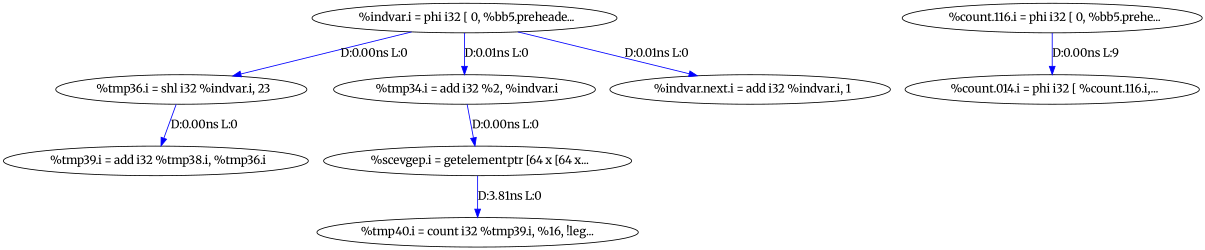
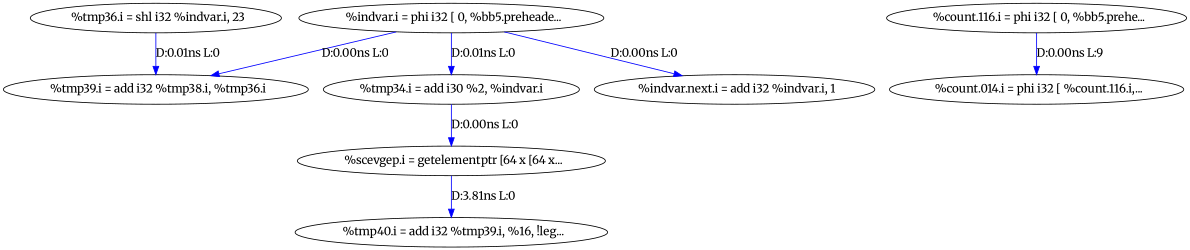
  digraph {
    fontname=Merriweather
    node [fontname=Merriweather]
    edge [color=blue fontname=Merriweather]
    n1 [label="  %tmp36.i = shl i32 %indvar.i, 23"]
    n2 [label="  %tmp39.i = add i32 %tmp38.i, %tmp36.i"]
    n3 [label="  %indvar.i = phi i32 [ 0, %bb5.preheade..."]
-   n4 [label="  %tmp34.i = add i32 %2, %indvar.i"]
+   n4 [label="%tmp34.i = add i30 %2, %indvar.i"]
    n5 [label="  %indvar.next.i = add i32 %indvar.i, 1"]
    n6 [label="  %scevgep.i = getelementptr [64 x [64 x..."]
-   n7 [label="%tmp40.i = count i32 %tmp39.i, %16, !leg..."]
+   n7 [label="  %tmp40.i = add i32 %tmp39.i, %16, !leg..."]
    n8 [label="  %count.014.i = phi i32 [ %count.116.i,..."]
    n9 [label="  %count.116.i = phi i32 [ 0, %bb5.prehe..."]
-   n1 -> n2 [label="D:0.00ns L:0"]
-   n3 -> n1 [label="D:0.00ns L:0"]
+   n1 -> n2 [label="D:0.01ns L:0"]
+   n3 -> n2 [label="D:0.00ns L:0"]
    n3 -> n4 [label="D:0.01ns L:0"]
-   n3 -> n5 [label="D:0.01ns L:0"]
+   n3 -> n5 [label="D:0.00ns L:0"]
    n4 -> n6 [label="D:0.00ns L:0"]
    n6 -> n7 [label="D:3.81ns L:0"]
    n9 -> n8 [label="D:0.00ns L:9"]
  }
